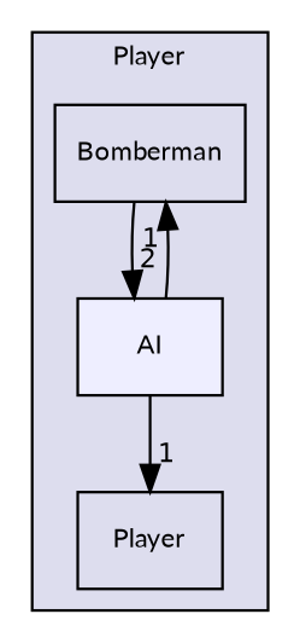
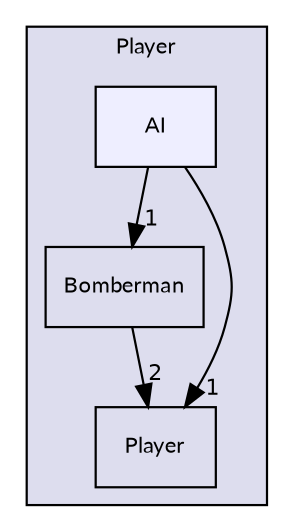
  digraph {
    compound=true
    fontname=Lato
    node [fontname=Lato fontsize=10 shape=box]
    edge [fontname=Lato headlabel=1 labeldistance=1.5 labelfontname=Helvetica labelfontsize=10]
    n1 [label=Bomberman]
    n2 [label=Player]
    n3 [fillcolor="#eeeeff" label=AI pencolor=black style=filled]
    subgraph cluster_1 {
      bgcolor="#ddddee"
      fontsize=10
      label=Player
      pencolor=black
      n1
      n2
      n3
    }
-   n1 -> n3 [headlabel=2]
+   n1 -> n2 [headlabel=2]
    n3 -> n1
    n3 -> n2
  }
